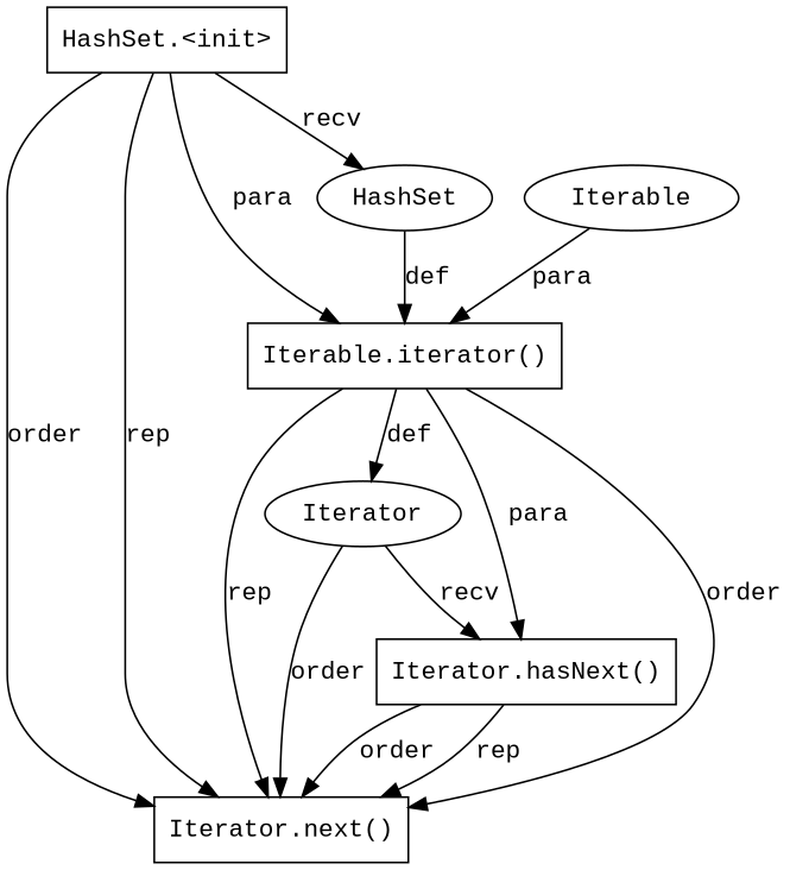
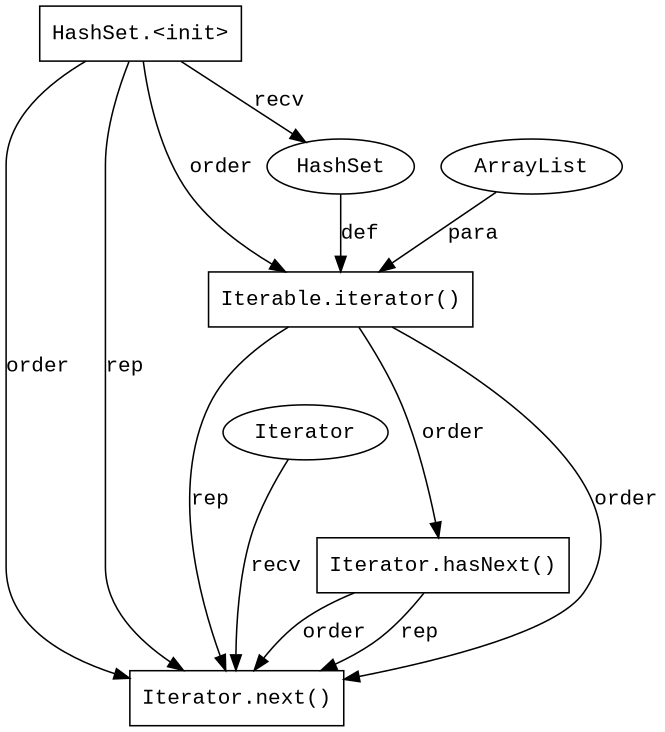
  digraph {
    fontname="Liberation Mono"
    node [fontname="Liberation Mono" shape=box]
    edge [fontname="Liberation Mono"]
    n1 [label="Iterator.hasNext()"]
    n2 [label="Iterator.next()"]
    n3 [label=Iterator shape=ellipse]
    n4 [label="Iterable.iterator()"]
    n5 [label=HashSet shape=ellipse]
    n6 [label="HashSet.<init>"]
-   n7 [label=Iterable shape=ellipse]
+   n7 [label=ArrayList shape=ellipse]
    n1 -> n2 [label=rep]
    n1 -> n2 [label=order]
-   n3 -> n1 [label=recv]
-   n3 -> n2 [label=order]
-   n4 -> n1 [label=para]
+   n3 -> n2 [label=recv]
+   n4 -> n1 [label=order]
    n4 -> n2 [label=order]
    n4 -> n2 [label=rep]
-   n4 -> n3 [label=def]
    n5 -> n4 [label=def]
    n6 -> n2 [label=order]
    n6 -> n2 [label=rep]
-   n6 -> n4 [label=para]
+   n6 -> n4 [label=order]
    n6 -> n5 [label=recv]
    n7 -> n4 [label=para]
  }
